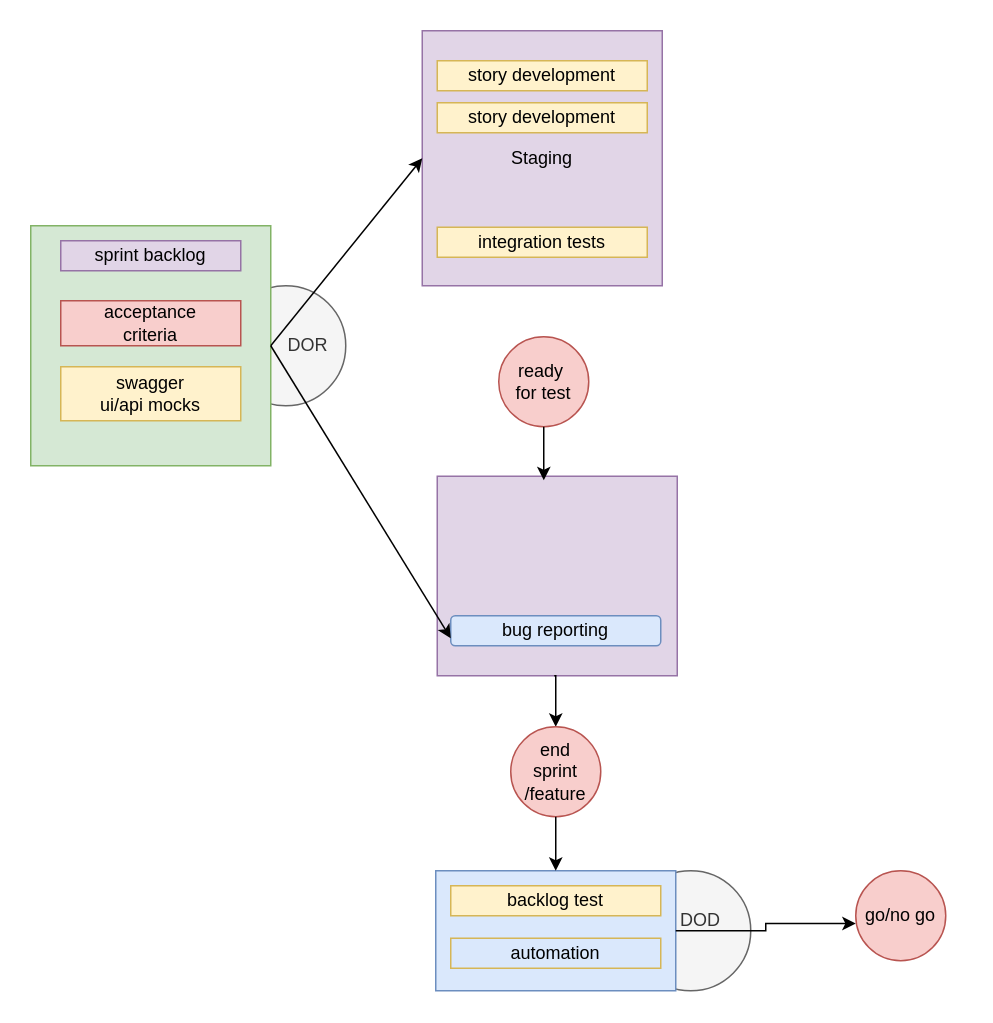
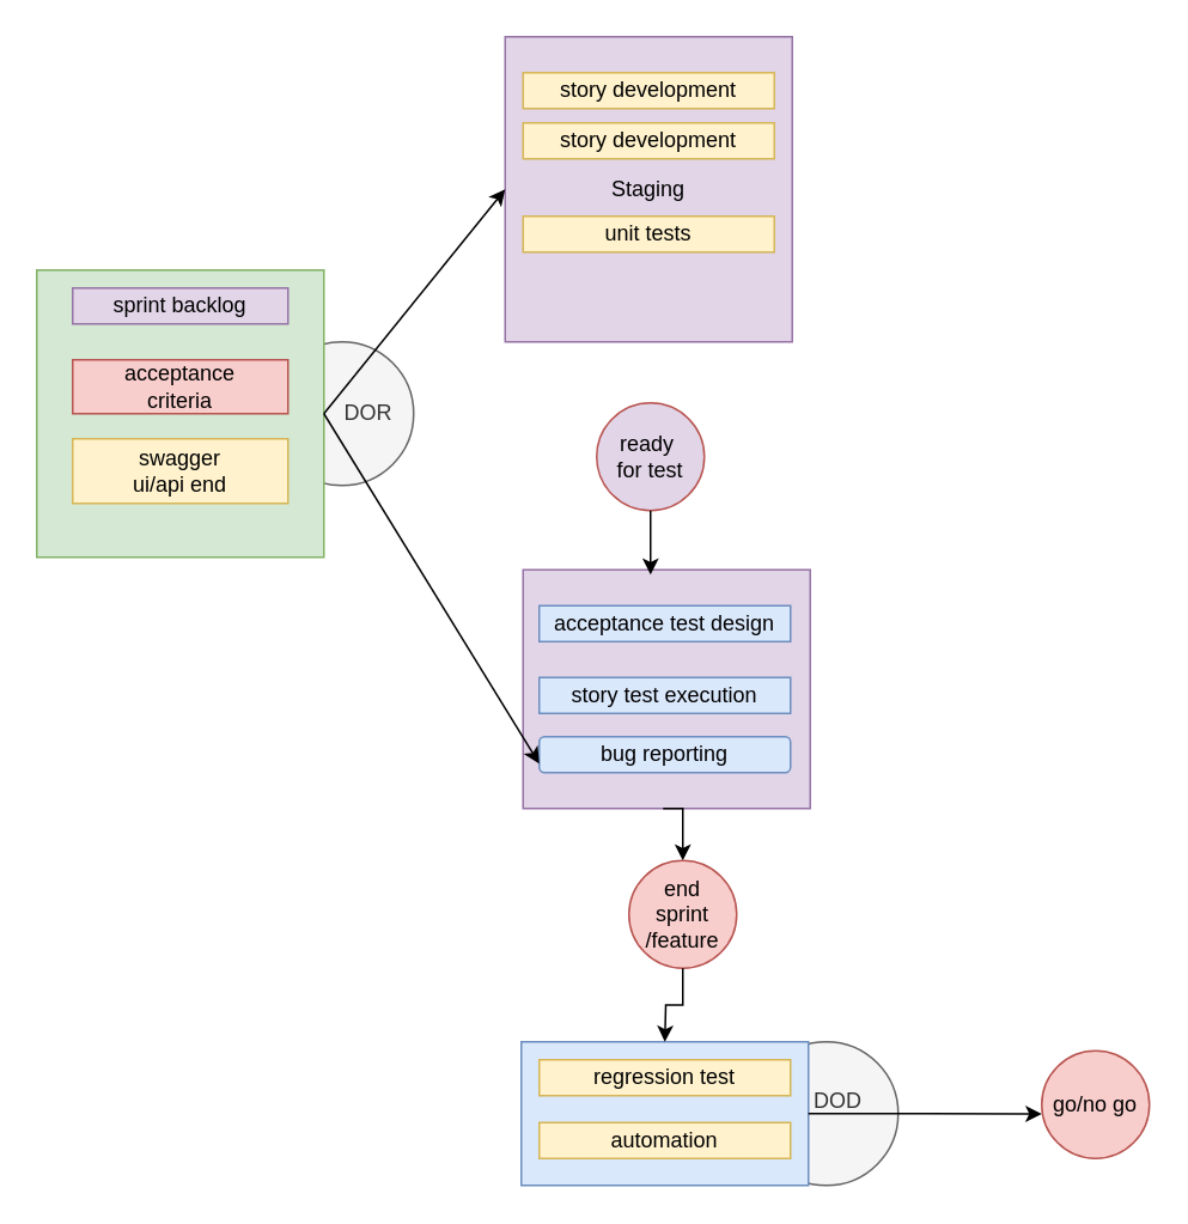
  <mxCell id="0" />
  <mxCell id="1" parent="0" />
  <mxCell id="2" value="&amp;nbsp; &amp;nbsp; DOD&lt;div&gt;&lt;br&gt;&lt;/div&gt;" style="ellipse;whiteSpace=wrap;html=1;aspect=fixed;fillColor=#f5f5f5;fontColor=#333333;strokeColor=#666666;" vertex="1" parent="1"><mxGeometry x="420" y="580" width="80" height="80" as="geometry" /></mxCell>
  <mxCell id="3" value="&amp;nbsp; &amp;nbsp; &amp;nbsp; &amp;nbsp; &amp;nbsp;DOR" style="ellipse;whiteSpace=wrap;html=1;aspect=fixed;fillColor=#f5f5f5;fontColor=#333333;strokeColor=#666666;" vertex="1" parent="1"><mxGeometry x="150" y="190" width="80" height="80" as="geometry" /></mxCell>
  <mxCell id="4" value="" style="rounded=0;whiteSpace=wrap;html=1;fillColor=#d5e8d4;strokeColor=#82b366;" vertex="1" parent="1"><mxGeometry x="20" y="150" width="160" height="160" as="geometry" /></mxCell>
  <mxCell id="5" value="sprint backlog" style="rounded=0;whiteSpace=wrap;html=1;fillColor=#e1d5e7;strokeColor=#9673a6;" vertex="1" parent="1"><mxGeometry x="40" y="160" width="120" height="20" as="geometry" /></mxCell>
  <mxCell id="6" value="acceptance&lt;div&gt;criteria&lt;/div&gt;" style="rounded=0;whiteSpace=wrap;html=1;fillColor=#f8cecc;strokeColor=#b85450;" vertex="1" parent="1"><mxGeometry x="40" y="200" width="120" height="30" as="geometry" /></mxCell>
- <mxCell id="7" value="swagger&lt;div&gt;ui/api mocks&lt;/div&gt;" style="rounded=0;whiteSpace=wrap;html=1;fillColor=#fff2cc;strokeColor=#d6b656;" vertex="1" parent="1"><mxGeometry x="40" y="244" width="120" height="36" as="geometry" /></mxCell>
+ <mxCell id="7" value="swagger&lt;div&gt;ui/api end&lt;/div&gt;" style="rounded=0;whiteSpace=wrap;html=1;fillColor=#fff2cc;strokeColor=#d6b656;" vertex="1" parent="1"><mxGeometry x="40" y="244" width="120" height="36" as="geometry" /></mxCell>
  <mxCell id="8" value="Staging" style="rounded=0;whiteSpace=wrap;html=1;fillColor=#e1d5e7;strokeColor=#9673a6;" vertex="1" parent="1"><mxGeometry x="281" y="20" width="160" height="170" as="geometry" /></mxCell>
  <mxCell id="9" value="" style="rounded=0;whiteSpace=wrap;html=1;fillColor=#e1d5e7;strokeColor=#9673a6;" vertex="1" parent="1"><mxGeometry x="291" y="317" width="160" height="133" as="geometry" /></mxCell>
+ <mxCell id="10" value="acceptance test design" style="rounded=0;whiteSpace=wrap;html=1;fillColor=#dae8fc;strokeColor=#6c8ebf;" vertex="1" parent="1"><mxGeometry x="300" y="337" width="140" height="20" as="geometry" /></mxCell>
+ <mxCell id="11" value="story test execution" style="rounded=0;whiteSpace=wrap;html=1;fillColor=#dae8fc;strokeColor=#6c8ebf;" vertex="1" parent="1"><mxGeometry x="300" y="377" width="140" height="20" as="geometry" /></mxCell>
  <mxCell id="12" value="bug reporting" style="whiteSpace=wrap;html=1;fillColor=#dae8fc;strokeColor=#6c8ebf;rounded=1;" vertex="1" parent="1"><mxGeometry x="300" y="410" width="140" height="20" as="geometry" /></mxCell>
  <mxCell id="13" value="story development" style="rounded=0;whiteSpace=wrap;html=1;fillColor=#fff2cc;strokeColor=#d6b656;" vertex="1" parent="1"><mxGeometry x="291" y="40" width="140" height="20" as="geometry" /></mxCell>
  <mxCell id="14" value="story development" style="rounded=0;whiteSpace=wrap;html=1;fillColor=#fff2cc;strokeColor=#d6b656;" vertex="1" parent="1"><mxGeometry x="291" y="68" width="140" height="20" as="geometry" /></mxCell>
  <mxCell id="15" value="" style="endArrow=classic;html=1;rounded=0;entryX=0;entryY=0.5;entryDx=0;entryDy=0;exitX=1;exitY=0.5;exitDx=0;exitDy=0;" edge="1" parent="1" source="4" target="8"><mxGeometry width="50" height="50" relative="1" as="geometry"><mxPoint x="320" y="190" as="sourcePoint" /><mxPoint x="370" y="140" as="targetPoint" /></mxGeometry></mxCell>
  <mxCell id="16" value="" style="endArrow=classic;html=1;rounded=0;entryX=0;entryY=0.75;entryDx=0;entryDy=0;exitX=1;exitY=0.5;exitDx=0;exitDy=0;" edge="1" parent="1" source="4" target="12"><mxGeometry width="50" height="50" relative="1" as="geometry"><mxPoint x="190" y="245" as="sourcePoint" /><mxPoint x="310" y="135" as="targetPoint" /></mxGeometry></mxCell>
- <mxCell id="18" value="integration tests" style="rounded=0;whiteSpace=wrap;html=1;fillColor=#fff2cc;strokeColor=#d6b656;" vertex="1" parent="1"><mxGeometry x="291" y="151" width="140" height="20" as="geometry" /></mxCell>
- <mxCell id="19" value="ready&amp;nbsp;&lt;div&gt;for test&lt;/div&gt;" style="ellipse;whiteSpace=wrap;html=1;aspect=fixed;fillColor=#f8cecc;strokeColor=#b85450;" vertex="1" parent="1"><mxGeometry x="332" y="224" width="60" height="60" as="geometry" /></mxCell>
+ <mxCell id="17" value="unit tests" style="rounded=0;whiteSpace=wrap;html=1;fillColor=#fff2cc;strokeColor=#d6b656;" vertex="1" parent="1"><mxGeometry x="291" y="120" width="140" height="20" as="geometry" /></mxCell>
+ <mxCell id="19" value="ready&amp;nbsp;&lt;div&gt;for test&lt;/div&gt;" style="ellipse;whiteSpace=wrap;html=1;aspect=fixed;fillColor=#e1d5e7;strokeColor=#b85450;" vertex="1" parent="1"><mxGeometry x="332" y="224" width="60" height="60" as="geometry" /></mxCell>
  <mxCell id="20" style="edgeStyle=orthogonalEdgeStyle;rounded=0;orthogonalLoop=1;jettySize=auto;html=1;exitX=0.5;exitY=1;exitDx=0;exitDy=0;entryX=0.444;entryY=0.02;entryDx=0;entryDy=0;entryPerimeter=0;" edge="1" parent="1" source="19" target="9"><mxGeometry relative="1" as="geometry" /></mxCell>
  <mxCell id="21" style="edgeStyle=orthogonalEdgeStyle;rounded=0;orthogonalLoop=1;jettySize=auto;html=1;exitX=0.5;exitY=1;exitDx=0;exitDy=0;entryX=0.5;entryY=0;entryDx=0;entryDy=0;" edge="1" parent="1" target="22"><mxGeometry relative="1" as="geometry"><mxPoint x="369" y="450" as="sourcePoint" /></mxGeometry></mxCell>
- <mxCell id="22" value="end&lt;div&gt;sprint&lt;/div&gt;&lt;div&gt;/feature&lt;/div&gt;" style="ellipse;whiteSpace=wrap;html=1;aspect=fixed;fillColor=#f8cecc;strokeColor=#b85450;" vertex="1" parent="1"><mxGeometry x="340" y="484" width="60" height="60" as="geometry" /></mxCell>
+ <mxCell id="22" value="end&lt;div&gt;sprint&lt;/div&gt;&lt;div&gt;/feature&lt;/div&gt;" style="ellipse;whiteSpace=wrap;html=1;aspect=fixed;fillColor=#f8cecc;strokeColor=#b85450;" vertex="1" parent="1"><mxGeometry x="350" y="479" width="60" height="60" as="geometry" /></mxCell>
  <mxCell id="23" value="" style="rounded=0;whiteSpace=wrap;html=1;fillColor=#dae8fc;strokeColor=#6c8ebf;" vertex="1" parent="1"><mxGeometry x="290" y="580" width="160" height="80" as="geometry" /></mxCell>
  <mxCell id="24" style="edgeStyle=orthogonalEdgeStyle;rounded=0;orthogonalLoop=1;jettySize=auto;html=1;exitX=0.5;exitY=1;exitDx=0;exitDy=0;entryX=0.444;entryY=0.02;entryDx=0;entryDy=0;entryPerimeter=0;" edge="1" parent="1" source="22"><mxGeometry relative="1" as="geometry"><mxPoint x="370" y="580" as="targetPoint" /></mxGeometry></mxCell>
- <mxCell id="25" value="backlog test" style="rounded=0;whiteSpace=wrap;html=1;fillColor=#fff2cc;strokeColor=#d6b656;" vertex="1" parent="1"><mxGeometry x="300" y="590" width="140" height="20" as="geometry" /></mxCell>
- <mxCell id="26" value="automation" style="rounded=0;whiteSpace=wrap;html=1;fillColor=#dae8fc;strokeColor=#d6b656;" vertex="1" parent="1"><mxGeometry x="300" y="625" width="140" height="20" as="geometry" /></mxCell>
- <mxCell id="27" value="go/no go" style="ellipse;whiteSpace=wrap;html=1;aspect=fixed;fillColor=#f8cecc;strokeColor=#b85450;" vertex="1" parent="1"><mxGeometry x="570" y="580" width="60" height="60" as="geometry" /></mxCell>
+ <mxCell id="25" value="regression test" style="rounded=0;whiteSpace=wrap;html=1;fillColor=#fff2cc;strokeColor=#d6b656;" vertex="1" parent="1"><mxGeometry x="300" y="590" width="140" height="20" as="geometry" /></mxCell>
+ <mxCell id="26" value="automation" style="rounded=0;whiteSpace=wrap;html=1;fillColor=#fff2cc;strokeColor=#d6b656;" vertex="1" parent="1"><mxGeometry x="300" y="625" width="140" height="20" as="geometry" /></mxCell>
+ <mxCell id="27" value="go/no go" style="ellipse;whiteSpace=wrap;html=1;aspect=fixed;fillColor=#f8cecc;strokeColor=#b85450;" vertex="1" parent="1"><mxGeometry x="580" y="585" width="60" height="60" as="geometry" /></mxCell>
  <mxCell id="28" style="edgeStyle=orthogonalEdgeStyle;rounded=0;orthogonalLoop=1;jettySize=auto;html=1;exitX=1;exitY=0.5;exitDx=0;exitDy=0;entryX=0;entryY=0.586;entryDx=0;entryDy=0;entryPerimeter=0;" edge="1" parent="1" source="23" target="27"><mxGeometry relative="1" as="geometry" /></mxCell>
